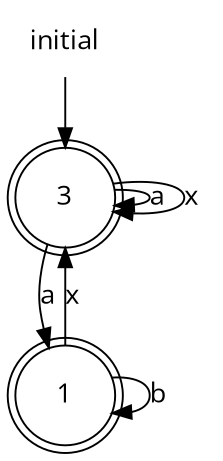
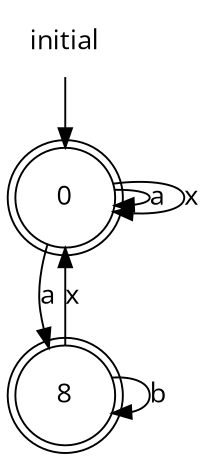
  digraph {
    fontname="Open Sans"
    rankdir=TB
    node [fontname="Open Sans" shape=doublecircle]
    edge [fontname="Open Sans"]
-   0 [label=3]
-   1
+   0
+   1 [label=8]
    initial [shape=plaintext]
    0 -> 0 [label=a]
    0 -> 0 [label=x]
    0 -> 1 [label=a]
    1 -> 0 [label=x]
    1 -> 1 [label=b]
    initial -> 0
  }
